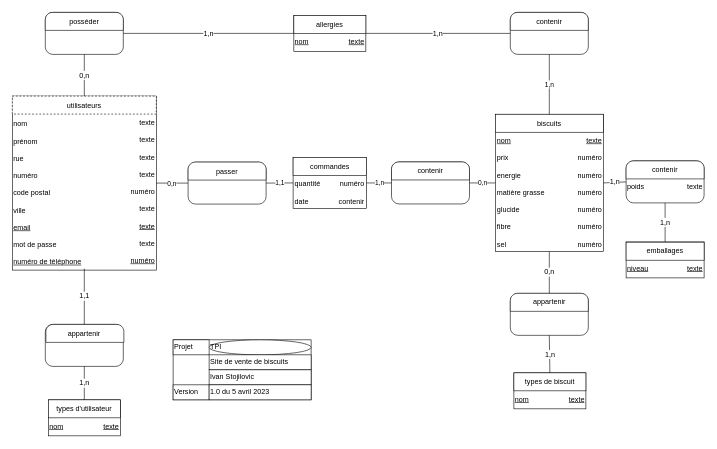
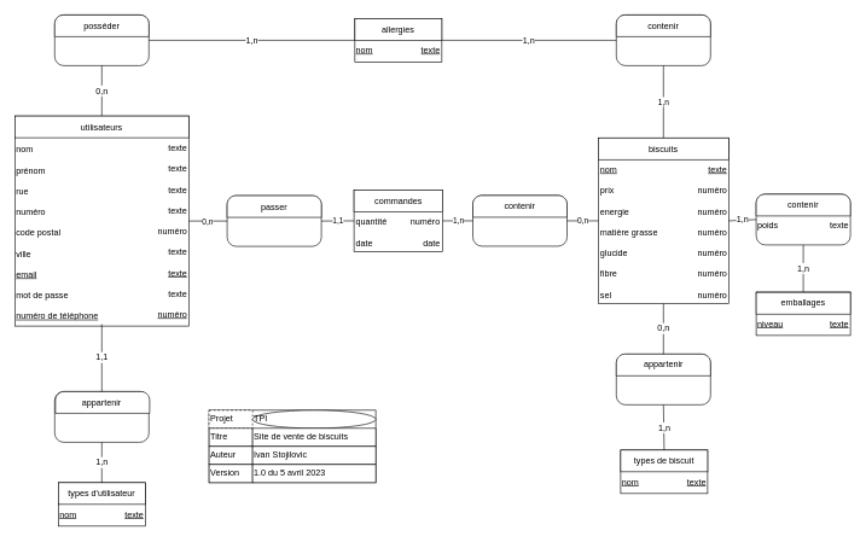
  <mxCell id="0" />
  <mxCell id="1" parent="0" />
  <mxCell id="2" value="" style="rounded=0;whiteSpace=wrap;html=1;" parent="1" vertex="1"><mxGeometry x="825" y="189.75" width="180" height="229" as="geometry" /></mxCell>
  <mxCell id="3" value="" style="rounded=0;whiteSpace=wrap;html=1;" parent="1" vertex="1"><mxGeometry x="20" y="159.5" width="240" height="290" as="geometry" /></mxCell>
- <mxCell id="4" value="utilisateurs" style="rounded=0;whiteSpace=wrap;html=1;dashed=1;" parent="1" vertex="1"><mxGeometry x="20" y="159.5" width="240" height="30" as="geometry" /></mxCell>
+ <mxCell id="4" value="utilisateurs" style="rounded=0;whiteSpace=wrap;html=1;" parent="1" vertex="1"><mxGeometry x="20" y="159.5" width="240" height="30" as="geometry" /></mxCell>
  <mxCell id="5" value="nom&lt;br&gt;&lt;br&gt;prénom&lt;br&gt;&lt;br&gt;&lt;div style=&quot;&quot;&gt;rue&amp;nbsp;&lt;/div&gt;&lt;div style=&quot;&quot;&gt;&lt;br&gt;&lt;/div&gt;&lt;div style=&quot;&quot;&gt;numéro&lt;/div&gt;&lt;div style=&quot;&quot;&gt;&lt;br&gt;&lt;/div&gt;&lt;div style=&quot;&quot;&gt;code postal&lt;/div&gt;&lt;div style=&quot;&quot;&gt;&lt;br&gt;&lt;/div&gt;&lt;div style=&quot;&quot;&gt;ville&lt;/div&gt;&lt;div style=&quot;&quot;&gt;&lt;br&gt;&lt;/div&gt;&lt;div style=&quot;&quot;&gt;&lt;u&gt;email&lt;/u&gt;&lt;/div&gt;&lt;div style=&quot;&quot;&gt;&lt;br&gt;&lt;/div&gt;&lt;div style=&quot;&quot;&gt;mot de passe&lt;/div&gt;&lt;div style=&quot;&quot;&gt;&lt;br&gt;&lt;/div&gt;&lt;div style=&quot;&quot;&gt;&lt;u&gt;numéro de téléphone&lt;/u&gt;&lt;/div&gt;" style="text;html=1;strokeColor=none;fillColor=none;align=left;verticalAlign=top;whiteSpace=wrap;rounded=0;" parent="1" vertex="1"><mxGeometry x="20" y="191.5" width="120" height="258.5" as="geometry" /></mxCell>
  <mxCell id="6" value="texte&lt;br&gt;&lt;br&gt;texte&lt;br&gt;&lt;br&gt;texte&lt;br&gt;&lt;br&gt;texte&lt;br&gt;&lt;br&gt;numéro&lt;br&gt;&lt;br&gt;texte&lt;br&gt;&lt;br&gt;&lt;u&gt;texte&lt;/u&gt;&lt;br&gt;&lt;br&gt;texte&lt;br&gt;&lt;br&gt;&lt;u&gt;numéro&lt;/u&gt;" style="text;html=1;strokeColor=none;fillColor=none;align=right;verticalAlign=top;whiteSpace=wrap;rounded=0;" parent="1" vertex="1"><mxGeometry x="140" y="189.5" width="120" height="257.5" as="geometry" /></mxCell>
  <mxCell id="7" value="biscuits" style="rounded=0;whiteSpace=wrap;html=1;" parent="1" vertex="1"><mxGeometry x="825" y="189.75" width="180" height="30" as="geometry" /></mxCell>
  <mxCell id="8" value="&lt;u&gt;nom&lt;br&gt;&lt;/u&gt;&lt;br&gt;prix&lt;br&gt;&lt;br&gt;energie&lt;br&gt;&lt;br&gt;matière grasse&lt;br&gt;&lt;br&gt;glucide&lt;br&gt;&lt;br&gt;fibre&lt;br&gt;&lt;br&gt;sel" style="text;html=1;strokeColor=none;fillColor=none;align=left;verticalAlign=top;whiteSpace=wrap;rounded=0;" parent="1" vertex="1"><mxGeometry x="826" y="220.25" width="90" height="198.5" as="geometry" /></mxCell>
  <mxCell id="9" value="&lt;u&gt;texte&lt;/u&gt;&lt;br&gt;&lt;br&gt;numéro&lt;br&gt;&lt;br&gt;numéro&lt;br&gt;&lt;br&gt;numéro&lt;br&gt;&lt;br&gt;numéro&lt;br&gt;&lt;br&gt;numéro&lt;br&gt;&lt;br&gt;numéro" style="text;html=1;strokeColor=none;fillColor=none;align=right;verticalAlign=top;whiteSpace=wrap;rounded=0;" parent="1" vertex="1"><mxGeometry x="915" y="220.25" width="90" height="198.5" as="geometry" /></mxCell>
  <mxCell id="10" value="" style="rounded=0;whiteSpace=wrap;html=1;" parent="1" vertex="1"><mxGeometry x="288" y="565.75" width="230" height="100" as="geometry" /></mxCell>
- <mxCell id="11" value="Projet" style="rounded=0;whiteSpace=wrap;html=1;align=left;" parent="1" vertex="1"><mxGeometry x="288" y="565.75" width="60" height="25" as="geometry" /></mxCell>
+ <mxCell id="11" value="Projet" style="rounded=0;whiteSpace=wrap;html=1;align=left;dashed=1;" parent="1" vertex="1"><mxGeometry x="288" y="565.75" width="60" height="25" as="geometry" /></mxCell>
+ <mxCell id="12" value="Titre" style="rounded=0;whiteSpace=wrap;html=1;align=left;" parent="1" vertex="1"><mxGeometry x="288" y="590.75" width="60" height="25" as="geometry" /></mxCell>
+ <mxCell id="13" value="Auteur" style="rounded=0;whiteSpace=wrap;html=1;align=left;" parent="1" vertex="1"><mxGeometry x="288" y="615.75" width="60" height="25" as="geometry" /></mxCell>
  <mxCell id="14" value="Version" style="rounded=0;whiteSpace=wrap;html=1;align=left;" parent="1" vertex="1"><mxGeometry x="288" y="640.75" width="60" height="25" as="geometry" /></mxCell>
  <mxCell id="15" value="TPI&lt;span style=&quot;white-space: pre;&quot;&gt;&#09;&lt;/span&gt;" style="ellipse;whiteSpace=wrap;html=1;align=left;" parent="1" vertex="1"><mxGeometry x="348" y="565.75" width="170" height="25" as="geometry" /></mxCell>
  <mxCell id="16" value="Site de vente de biscuits" style="rounded=0;whiteSpace=wrap;html=1;align=left;" parent="1" vertex="1"><mxGeometry x="348" y="590.75" width="170" height="25" as="geometry" /></mxCell>
  <mxCell id="17" value="Ivan Stojilovic" style="rounded=0;whiteSpace=wrap;html=1;align=left;" parent="1" vertex="1"><mxGeometry x="348" y="615.75" width="170" height="25" as="geometry" /></mxCell>
  <mxCell id="18" value="1.0 du 5 avril 2023" style="rounded=0;whiteSpace=wrap;html=1;align=left;" parent="1" vertex="1"><mxGeometry x="348" y="640.75" width="170" height="25" as="geometry" /></mxCell>
  <mxCell id="19" value="&lt;div style=&quot;text-align: right;&quot;&gt;&lt;br&gt;&lt;/div&gt;" style="rounded=1;whiteSpace=wrap;html=1;arcSize=18;align=left;" parent="1" vertex="1"><mxGeometry x="313" y="269.5" width="130" height="70" as="geometry" /></mxCell>
  <mxCell id="20" value="" style="verticalLabelPosition=bottom;verticalAlign=top;html=1;shape=mxgraph.basic.rect;fillColor2=none;strokeWidth=1;size=12;indent=26.67;rounded=1;shadow=0;glass=0;sketch=0;topLeftStyle=rounded;topRightStyle=rounded;left=1;" parent="1" vertex="1"><mxGeometry x="313" y="269.5" width="130" height="30" as="geometry" /></mxCell>
  <mxCell id="21" value="passer" style="text;html=1;strokeColor=none;fillColor=none;align=center;verticalAlign=middle;whiteSpace=wrap;rounded=0;" parent="1" vertex="1"><mxGeometry x="348" y="269.5" width="60" height="30" as="geometry" /></mxCell>
  <mxCell id="22" value="" style="rounded=0;whiteSpace=wrap;html=1;" parent="1" vertex="1"><mxGeometry x="856" y="620.75" width="120" height="60" as="geometry" /></mxCell>
  <mxCell id="23" value="types de biscuit" style="rounded=0;whiteSpace=wrap;html=1;" parent="1" vertex="1"><mxGeometry x="856" y="620.75" width="120" height="30" as="geometry" /></mxCell>
  <mxCell id="24" value="&lt;u&gt;nom&lt;/u&gt;" style="text;html=1;strokeColor=none;fillColor=none;align=left;verticalAlign=top;whiteSpace=wrap;rounded=0;" parent="1" vertex="1"><mxGeometry x="856" y="650.75" width="60" height="30" as="geometry" /></mxCell>
  <mxCell id="25" value="&lt;u&gt;texte&lt;/u&gt;" style="text;html=1;strokeColor=none;fillColor=none;align=right;verticalAlign=top;whiteSpace=wrap;rounded=0;" parent="1" vertex="1"><mxGeometry x="916" y="650.75" width="60" height="30" as="geometry" /></mxCell>
  <mxCell id="26" value="" style="rounded=0;whiteSpace=wrap;html=1;" parent="1" vertex="1"><mxGeometry x="489.25" y="25" width="120" height="60" as="geometry" /></mxCell>
  <mxCell id="27" value="allergies" style="rounded=0;whiteSpace=wrap;html=1;" parent="1" vertex="1"><mxGeometry x="489.25" y="25" width="120" height="30" as="geometry" /></mxCell>
  <mxCell id="28" value="&lt;u&gt;nom&lt;/u&gt;" style="text;html=1;strokeColor=none;fillColor=none;align=left;verticalAlign=top;whiteSpace=wrap;rounded=0;" parent="1" vertex="1"><mxGeometry x="489.25" y="55" width="60" height="30" as="geometry" /></mxCell>
  <mxCell id="29" value="&lt;u&gt;texte&lt;/u&gt;" style="text;html=1;strokeColor=none;fillColor=none;align=right;verticalAlign=top;whiteSpace=wrap;rounded=0;" parent="1" vertex="1"><mxGeometry x="549.25" y="55" width="60" height="30" as="geometry" /></mxCell>
  <mxCell id="30" value="&lt;div style=&quot;text-align: right;&quot;&gt;&lt;br&gt;&lt;/div&gt;" style="rounded=1;whiteSpace=wrap;html=1;arcSize=18;align=left;" parent="1" vertex="1"><mxGeometry x="75" y="20" width="130" height="70" as="geometry" /></mxCell>
  <mxCell id="31" value="" style="verticalLabelPosition=bottom;verticalAlign=top;html=1;shape=mxgraph.basic.rect;fillColor2=none;strokeWidth=1;size=12;indent=26.67;rounded=1;shadow=0;glass=0;sketch=0;topLeftStyle=rounded;topRightStyle=rounded;left=1;" parent="1" vertex="1"><mxGeometry x="75" y="20" width="130" height="30" as="geometry" /></mxCell>
  <mxCell id="32" value="posséder" style="text;html=1;strokeColor=none;fillColor=none;align=center;verticalAlign=middle;whiteSpace=wrap;rounded=0;" parent="1" vertex="1"><mxGeometry x="110" y="20" width="60" height="30" as="geometry" /></mxCell>
  <mxCell id="33" value="0,n" style="endArrow=none;html=1;rounded=0;fontSize=12;exitX=0.5;exitY=0;exitDx=0;exitDy=0;entryX=0.5;entryY=1;entryDx=0;entryDy=0;" parent="1" source="3" target="30" edge="1"><mxGeometry width="50" height="50" relative="1" as="geometry"><mxPoint x="200" y="50" as="sourcePoint" /><mxPoint x="345" y="120" as="targetPoint" /></mxGeometry></mxCell>
  <mxCell id="34" value="1,n" style="endArrow=none;html=1;rounded=0;fontSize=12;entryX=1;entryY=0.5;entryDx=0;entryDy=0;exitX=0;exitY=0.5;exitDx=0;exitDy=0;" parent="1" source="26" target="30" edge="1"><mxGeometry width="50" height="50" relative="1" as="geometry"><mxPoint x="418" y="80" as="sourcePoint" /><mxPoint x="198" y="600" as="targetPoint" /></mxGeometry></mxCell>
  <mxCell id="35" value="&lt;div style=&quot;text-align: right;&quot;&gt;&lt;br&gt;&lt;/div&gt;" style="rounded=1;whiteSpace=wrap;html=1;arcSize=18;align=left;" parent="1" vertex="1"><mxGeometry x="850" y="488.25" width="130" height="70" as="geometry" /></mxCell>
  <mxCell id="36" value="" style="verticalLabelPosition=bottom;verticalAlign=top;html=1;shape=mxgraph.basic.rect;fillColor2=none;strokeWidth=1;size=12;indent=26.67;rounded=1;shadow=0;glass=0;sketch=0;topLeftStyle=rounded;topRightStyle=rounded;left=1;" parent="1" vertex="1"><mxGeometry x="850" y="488.25" width="130" height="30" as="geometry" /></mxCell>
  <mxCell id="37" value="appartenir" style="text;html=1;strokeColor=none;fillColor=none;align=center;verticalAlign=middle;whiteSpace=wrap;rounded=0;" parent="1" vertex="1"><mxGeometry x="886.5" y="488.25" width="57" height="30" as="geometry" /></mxCell>
  <mxCell id="38" value="0,n" style="endArrow=none;html=1;rounded=0;fontSize=12;entryX=0.5;entryY=1;entryDx=0;entryDy=0;exitX=0.5;exitY=0;exitDx=0;exitDy=0;" parent="1" source="35" target="2" edge="1"><mxGeometry width="50" height="50" relative="1" as="geometry"><mxPoint x="864" y="455" as="sourcePoint" /><mxPoint x="904" y="604" as="targetPoint" /></mxGeometry></mxCell>
  <mxCell id="39" value="1,n" style="endArrow=none;html=1;rounded=0;fontSize=12;entryX=0.5;entryY=1;entryDx=0;entryDy=0;exitX=0.5;exitY=0;exitDx=0;exitDy=0;" parent="1" source="22" target="35" edge="1"><mxGeometry width="50" height="50" relative="1" as="geometry"><mxPoint x="984" y="643.25" as="sourcePoint" /><mxPoint x="1034" y="593.25" as="targetPoint" /></mxGeometry></mxCell>
  <mxCell id="40" value="&lt;div style=&quot;text-align: right;&quot;&gt;&lt;br&gt;&lt;/div&gt;" style="rounded=1;whiteSpace=wrap;html=1;arcSize=18;align=left;" parent="1" vertex="1"><mxGeometry x="850" y="20" width="130" height="70" as="geometry" /></mxCell>
  <mxCell id="41" value="" style="verticalLabelPosition=bottom;verticalAlign=top;html=1;shape=mxgraph.basic.rect;fillColor2=none;strokeWidth=1;size=12;indent=26.67;rounded=1;shadow=0;glass=0;sketch=0;topLeftStyle=rounded;topRightStyle=rounded;left=1;" parent="1" vertex="1"><mxGeometry x="850" y="20" width="130" height="30" as="geometry" /></mxCell>
  <mxCell id="42" value="contenir" style="text;html=1;strokeColor=none;fillColor=none;align=center;verticalAlign=middle;whiteSpace=wrap;rounded=0;" parent="1" vertex="1"><mxGeometry x="885" y="20" width="60" height="30" as="geometry" /></mxCell>
  <mxCell id="43" value="1,n" style="endArrow=none;html=1;rounded=0;fontSize=12;entryX=0;entryY=0.5;entryDx=0;entryDy=0;exitX=1;exitY=0.5;exitDx=0;exitDy=0;" parent="1" source="26" target="40" edge="1"><mxGeometry width="50" height="50" relative="1" as="geometry"><mxPoint x="498" y="200" as="sourcePoint" /><mxPoint x="548" y="150" as="targetPoint" /></mxGeometry></mxCell>
  <mxCell id="44" value="" style="rounded=0;whiteSpace=wrap;html=1;" parent="1" vertex="1"><mxGeometry x="1043" y="402.5" width="130" height="60" as="geometry" /></mxCell>
  <mxCell id="45" value="emballages" style="rounded=0;whiteSpace=wrap;html=1;" parent="1" vertex="1"><mxGeometry x="1043" y="403" width="130" height="30" as="geometry" /></mxCell>
  <mxCell id="46" value="&lt;u&gt;niveau&lt;/u&gt;" style="text;html=1;strokeColor=none;fillColor=none;align=left;verticalAlign=top;whiteSpace=wrap;rounded=0;" parent="1" vertex="1"><mxGeometry x="1043" y="432.5" width="60" height="30" as="geometry" /></mxCell>
  <mxCell id="47" value="&lt;u&gt;texte&lt;/u&gt;" style="text;html=1;strokeColor=none;fillColor=none;align=right;verticalAlign=top;whiteSpace=wrap;rounded=0;" parent="1" vertex="1"><mxGeometry x="1113" y="433" width="60" height="29.5" as="geometry" /></mxCell>
  <mxCell id="48" value="&lt;div style=&quot;text-align: right;&quot;&gt;&lt;span style=&quot;background-color: initial;&quot;&gt;&lt;br&gt;&lt;/span&gt;&lt;/div&gt;&lt;div style=&quot;text-align: right;&quot;&gt;&lt;span style=&quot;background-color: initial;&quot;&gt;&lt;br&gt;&lt;/span&gt;&lt;/div&gt;&lt;div style=&quot;text-align: right;&quot;&gt;&lt;span style=&quot;background-color: initial;&quot;&gt;&lt;br&gt;&lt;/span&gt;&lt;/div&gt;&lt;div style=&quot;text-align: right;&quot;&gt;poids&lt;span style=&quot;white-space: pre;&quot;&gt;&#09;&lt;/span&gt;&amp;nbsp; &amp;nbsp; &amp;nbsp; &lt;span style=&quot;background-color: initial; white-space: pre;&quot;&gt;&lt;span style=&quot;white-space: pre;&quot;&gt;&#09;&lt;/span&gt; &lt;/span&gt;&lt;span style=&quot;background-color: initial;&quot;&gt;&amp;nbsp; &amp;nbsp; &amp;nbsp;&lt;/span&gt;&lt;span style=&quot;background-color: initial;&quot;&gt;texte&lt;/span&gt;&lt;/div&gt;&lt;div style=&quot;text-align: right;&quot;&gt;&lt;span style=&quot;background-color: initial;&quot;&gt;&lt;br&gt;&lt;/span&gt;&lt;/div&gt;&lt;div style=&quot;text-align: right;&quot;&gt;&lt;span style=&quot;background-color: initial;&quot;&gt;&lt;br&gt;&lt;/span&gt;&lt;/div&gt;" style="rounded=1;whiteSpace=wrap;html=1;arcSize=18;align=left;" parent="1" vertex="1"><mxGeometry x="1043" y="267.5" width="130" height="70" as="geometry" /></mxCell>
  <mxCell id="49" value="" style="verticalLabelPosition=bottom;verticalAlign=top;html=1;shape=mxgraph.basic.rect;fillColor2=none;strokeWidth=1;size=12;indent=26.67;rounded=1;shadow=0;glass=0;sketch=0;topLeftStyle=rounded;topRightStyle=rounded;left=1;" parent="1" vertex="1"><mxGeometry x="1043" y="267.5" width="130" height="30" as="geometry" /></mxCell>
  <mxCell id="50" value="contenir" style="text;html=1;strokeColor=none;fillColor=none;align=center;verticalAlign=middle;whiteSpace=wrap;rounded=0;" parent="1" vertex="1"><mxGeometry x="1078" y="267.5" width="60" height="30" as="geometry" /></mxCell>
  <mxCell id="51" value="&lt;font style=&quot;font-size: 12px;&quot;&gt;1,n&lt;/font&gt;" style="endArrow=none;html=1;rounded=0;exitX=1;exitY=0.5;exitDx=0;exitDy=0;entryX=0;entryY=0.5;entryDx=0;entryDy=0;" parent="1" source="2" target="48" edge="1"><mxGeometry width="50" height="50" relative="1" as="geometry"><mxPoint x="1074" y="338" as="sourcePoint" /><mxPoint x="1094" y="338" as="targetPoint" /></mxGeometry></mxCell>
  <mxCell id="52" value="&lt;font style=&quot;font-size: 12px;&quot;&gt;1,n&lt;/font&gt;" style="endArrow=none;html=1;rounded=0;entryX=0.5;entryY=1;entryDx=0;entryDy=0;exitX=0.5;exitY=0;exitDx=0;exitDy=0;" parent="1" source="44" target="48" edge="1"><mxGeometry width="50" height="50" relative="1" as="geometry"><mxPoint x="978" y="442.5" as="sourcePoint" /><mxPoint x="1028" y="392.5" as="targetPoint" /></mxGeometry></mxCell>
  <mxCell id="53" value="" style="rounded=0;whiteSpace=wrap;html=1;" parent="1" vertex="1"><mxGeometry x="80" y="665.75" width="120" height="60" as="geometry" /></mxCell>
  <mxCell id="54" value="types d'utilisateur" style="rounded=0;whiteSpace=wrap;html=1;" parent="1" vertex="1"><mxGeometry x="80" y="665.75" width="120" height="30" as="geometry" /></mxCell>
  <mxCell id="55" value="&lt;u&gt;nom&lt;/u&gt;" style="text;html=1;strokeColor=none;fillColor=none;align=left;verticalAlign=top;whiteSpace=wrap;rounded=0;" parent="1" vertex="1"><mxGeometry x="80" y="695.75" width="60" height="30" as="geometry" /></mxCell>
  <mxCell id="56" value="&lt;u&gt;texte&lt;/u&gt;" style="text;html=1;strokeColor=none;fillColor=none;align=right;verticalAlign=top;whiteSpace=wrap;rounded=0;" parent="1" vertex="1"><mxGeometry x="140" y="695.75" width="60" height="30" as="geometry" /></mxCell>
  <mxCell id="57" value="&lt;div style=&quot;text-align: right;&quot;&gt;&lt;br&gt;&lt;/div&gt;" style="rounded=1;whiteSpace=wrap;html=1;arcSize=18;align=left;" parent="1" vertex="1"><mxGeometry x="75" y="540" width="130" height="70" as="geometry" /></mxCell>
  <mxCell id="58" value="" style="verticalLabelPosition=bottom;verticalAlign=top;html=1;shape=mxgraph.basic.rect;fillColor2=none;strokeWidth=1;size=12;indent=26.67;rounded=1;shadow=0;glass=0;sketch=0;topLeftStyle=rounded;topRightStyle=rounded;left=1;" parent="1" vertex="1"><mxGeometry x="76" y="540" width="130" height="30" as="geometry" /></mxCell>
  <mxCell id="59" value="appartenir" style="text;html=1;strokeColor=none;fillColor=none;align=center;verticalAlign=middle;whiteSpace=wrap;rounded=0;" parent="1" vertex="1"><mxGeometry x="110" y="540" width="60" height="30" as="geometry" /></mxCell>
  <mxCell id="60" value="1,n" style="endArrow=none;html=1;rounded=0;fontSize=12;entryX=0.5;entryY=0;entryDx=0;entryDy=0;exitX=0.5;exitY=1;exitDx=0;exitDy=0;" parent="1" source="57" target="53" edge="1"><mxGeometry width="50" height="50" relative="1" as="geometry"><mxPoint x="65" y="773.75" as="sourcePoint" /><mxPoint x="-5" y="673.75" as="targetPoint" /></mxGeometry></mxCell>
  <mxCell id="61" value="1,1" style="endArrow=none;html=1;rounded=0;fontSize=12;entryX=0;entryY=1;entryDx=0;entryDy=0;exitX=0.5;exitY=0;exitDx=0;exitDy=0;" parent="1" source="57" target="6" edge="1"><mxGeometry width="50" height="50" relative="1" as="geometry"><mxPoint x="250" y="520" as="sourcePoint" /><mxPoint x="-220" y="410" as="targetPoint" /></mxGeometry></mxCell>
  <mxCell id="62" value="1,n" style="endArrow=none;html=1;rounded=0;entryX=0.5;entryY=1;entryDx=0;entryDy=0;exitX=0.5;exitY=0;exitDx=0;exitDy=0;" parent="1" source="7" target="40" edge="1"><mxGeometry width="50" height="50" relative="1" as="geometry"><mxPoint x="864" y="473" as="sourcePoint" /><mxPoint x="914" y="423" as="targetPoint" /></mxGeometry></mxCell>
  <mxCell id="63" value="" style="rounded=0;whiteSpace=wrap;html=1;" parent="1" vertex="1"><mxGeometry x="488" y="261.5" width="122.5" height="85.5" as="geometry" /></mxCell>
  <mxCell id="64" value="commandes" style="rounded=0;whiteSpace=wrap;html=1;" parent="1" vertex="1"><mxGeometry x="488" y="261.5" width="122.5" height="30" as="geometry" /></mxCell>
  <mxCell id="65" value="quantité&lt;br&gt;&lt;br&gt;date" style="text;html=1;strokeColor=none;fillColor=none;align=left;verticalAlign=top;whiteSpace=wrap;rounded=0;" parent="1" vertex="1"><mxGeometry x="489.25" y="291.5" width="60" height="51.75" as="geometry" /></mxCell>
- <mxCell id="66" value="numéro&lt;br&gt;&lt;br&gt;contenir" style="text;html=1;strokeColor=none;fillColor=none;align=right;verticalAlign=top;whiteSpace=wrap;rounded=0;" parent="1" vertex="1"><mxGeometry x="549.25" y="292.13" width="60" height="50.5" as="geometry" /></mxCell>
+ <mxCell id="66" value="numéro&lt;br&gt;&lt;br&gt;date" style="text;html=1;strokeColor=none;fillColor=none;align=right;verticalAlign=top;whiteSpace=wrap;rounded=0;" parent="1" vertex="1"><mxGeometry x="549.25" y="292.13" width="60" height="50.5" as="geometry" /></mxCell>
  <mxCell id="67" value="&lt;div style=&quot;text-align: right;&quot;&gt;&lt;br&gt;&lt;/div&gt;" style="rounded=1;whiteSpace=wrap;html=1;arcSize=18;align=left;" parent="1" vertex="1"><mxGeometry x="652" y="269.25" width="130" height="70" as="geometry" /></mxCell>
  <mxCell id="68" value="" style="verticalLabelPosition=bottom;verticalAlign=top;html=1;shape=mxgraph.basic.rect;fillColor2=none;strokeWidth=1;size=12;indent=26.67;rounded=1;shadow=0;glass=0;sketch=0;topLeftStyle=rounded;topRightStyle=rounded;left=1;" parent="1" vertex="1"><mxGeometry x="652" y="269.25" width="130" height="30" as="geometry" /></mxCell>
  <mxCell id="69" value="contenir" style="text;html=1;strokeColor=none;fillColor=none;align=center;verticalAlign=middle;whiteSpace=wrap;rounded=0;" parent="1" vertex="1"><mxGeometry x="687" y="269.25" width="60" height="30" as="geometry" /></mxCell>
  <mxCell id="70" value="1,1" style="endArrow=none;html=1;rounded=0;entryX=0;entryY=0.5;entryDx=0;entryDy=0;exitX=1;exitY=0.5;exitDx=0;exitDy=0;" parent="1" source="19" target="63" edge="1"><mxGeometry width="50" height="50" relative="1" as="geometry"><mxPoint x="458" y="490" as="sourcePoint" /><mxPoint x="478" y="340" as="targetPoint" /></mxGeometry></mxCell>
  <mxCell id="71" value="0,n" style="endArrow=none;html=1;rounded=0;exitX=0;exitY=0.5;exitDx=0;exitDy=0;entryX=1;entryY=0.5;entryDx=0;entryDy=0;" parent="1" source="19" target="3" edge="1"><mxGeometry width="50" height="50" relative="1" as="geometry"><mxPoint x="288" y="470" as="sourcePoint" /><mxPoint x="308" y="370" as="targetPoint" /></mxGeometry></mxCell>
  <mxCell id="72" value="1,n" style="endArrow=none;html=1;rounded=0;entryX=0;entryY=0.5;entryDx=0;entryDy=0;exitX=1;exitY=0.5;exitDx=0;exitDy=0;" parent="1" source="63" target="67" edge="1"><mxGeometry width="50" height="50" relative="1" as="geometry"><mxPoint x="528" y="460" as="sourcePoint" /><mxPoint x="578" y="410" as="targetPoint" /></mxGeometry></mxCell>
  <mxCell id="73" value="0,n" style="endArrow=none;html=1;rounded=0;exitX=1;exitY=0.5;exitDx=0;exitDy=0;entryX=0;entryY=0.5;entryDx=0;entryDy=0;" parent="1" source="67" target="2" edge="1"><mxGeometry width="50" height="50" relative="1" as="geometry"><mxPoint x="608" y="460" as="sourcePoint" /><mxPoint x="782" y="360" as="targetPoint" /></mxGeometry></mxCell>
